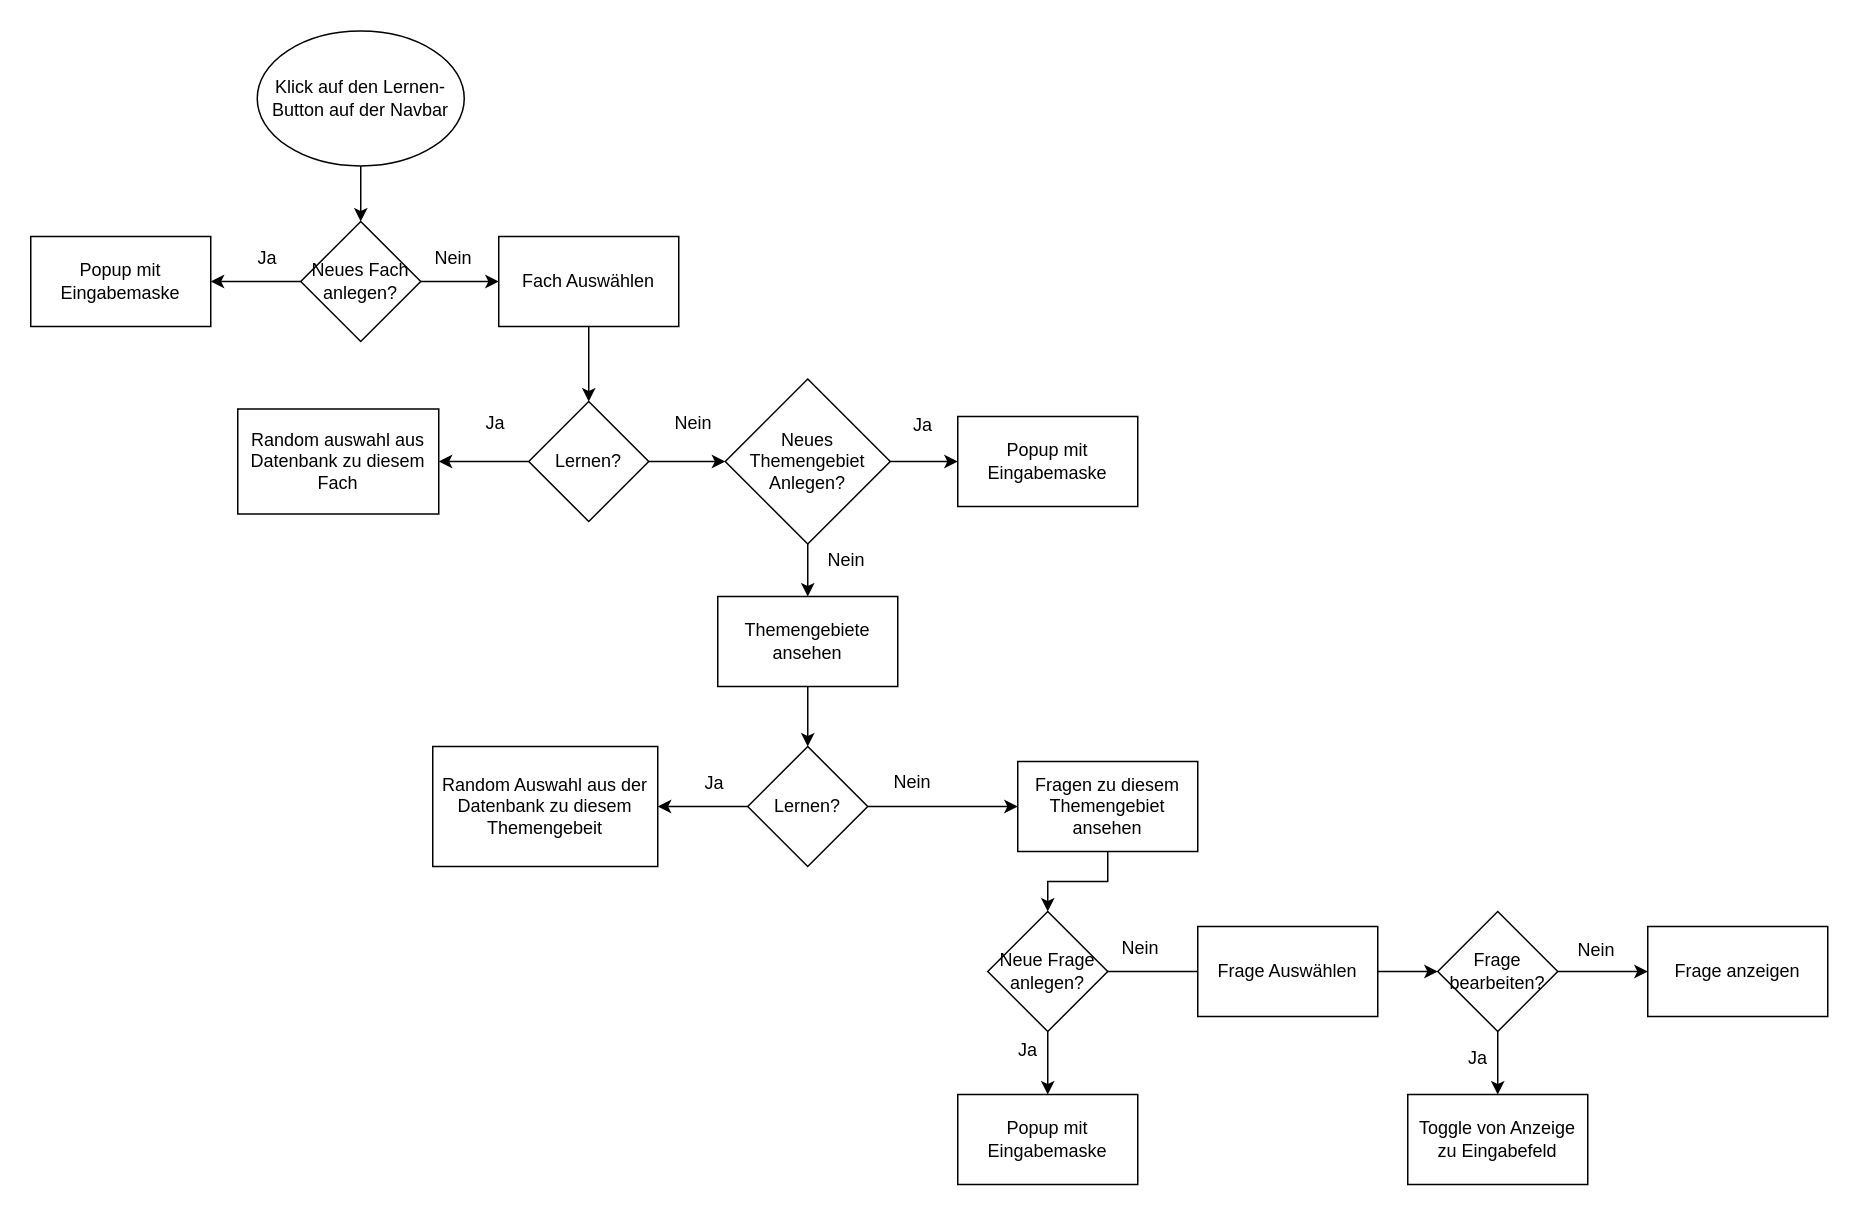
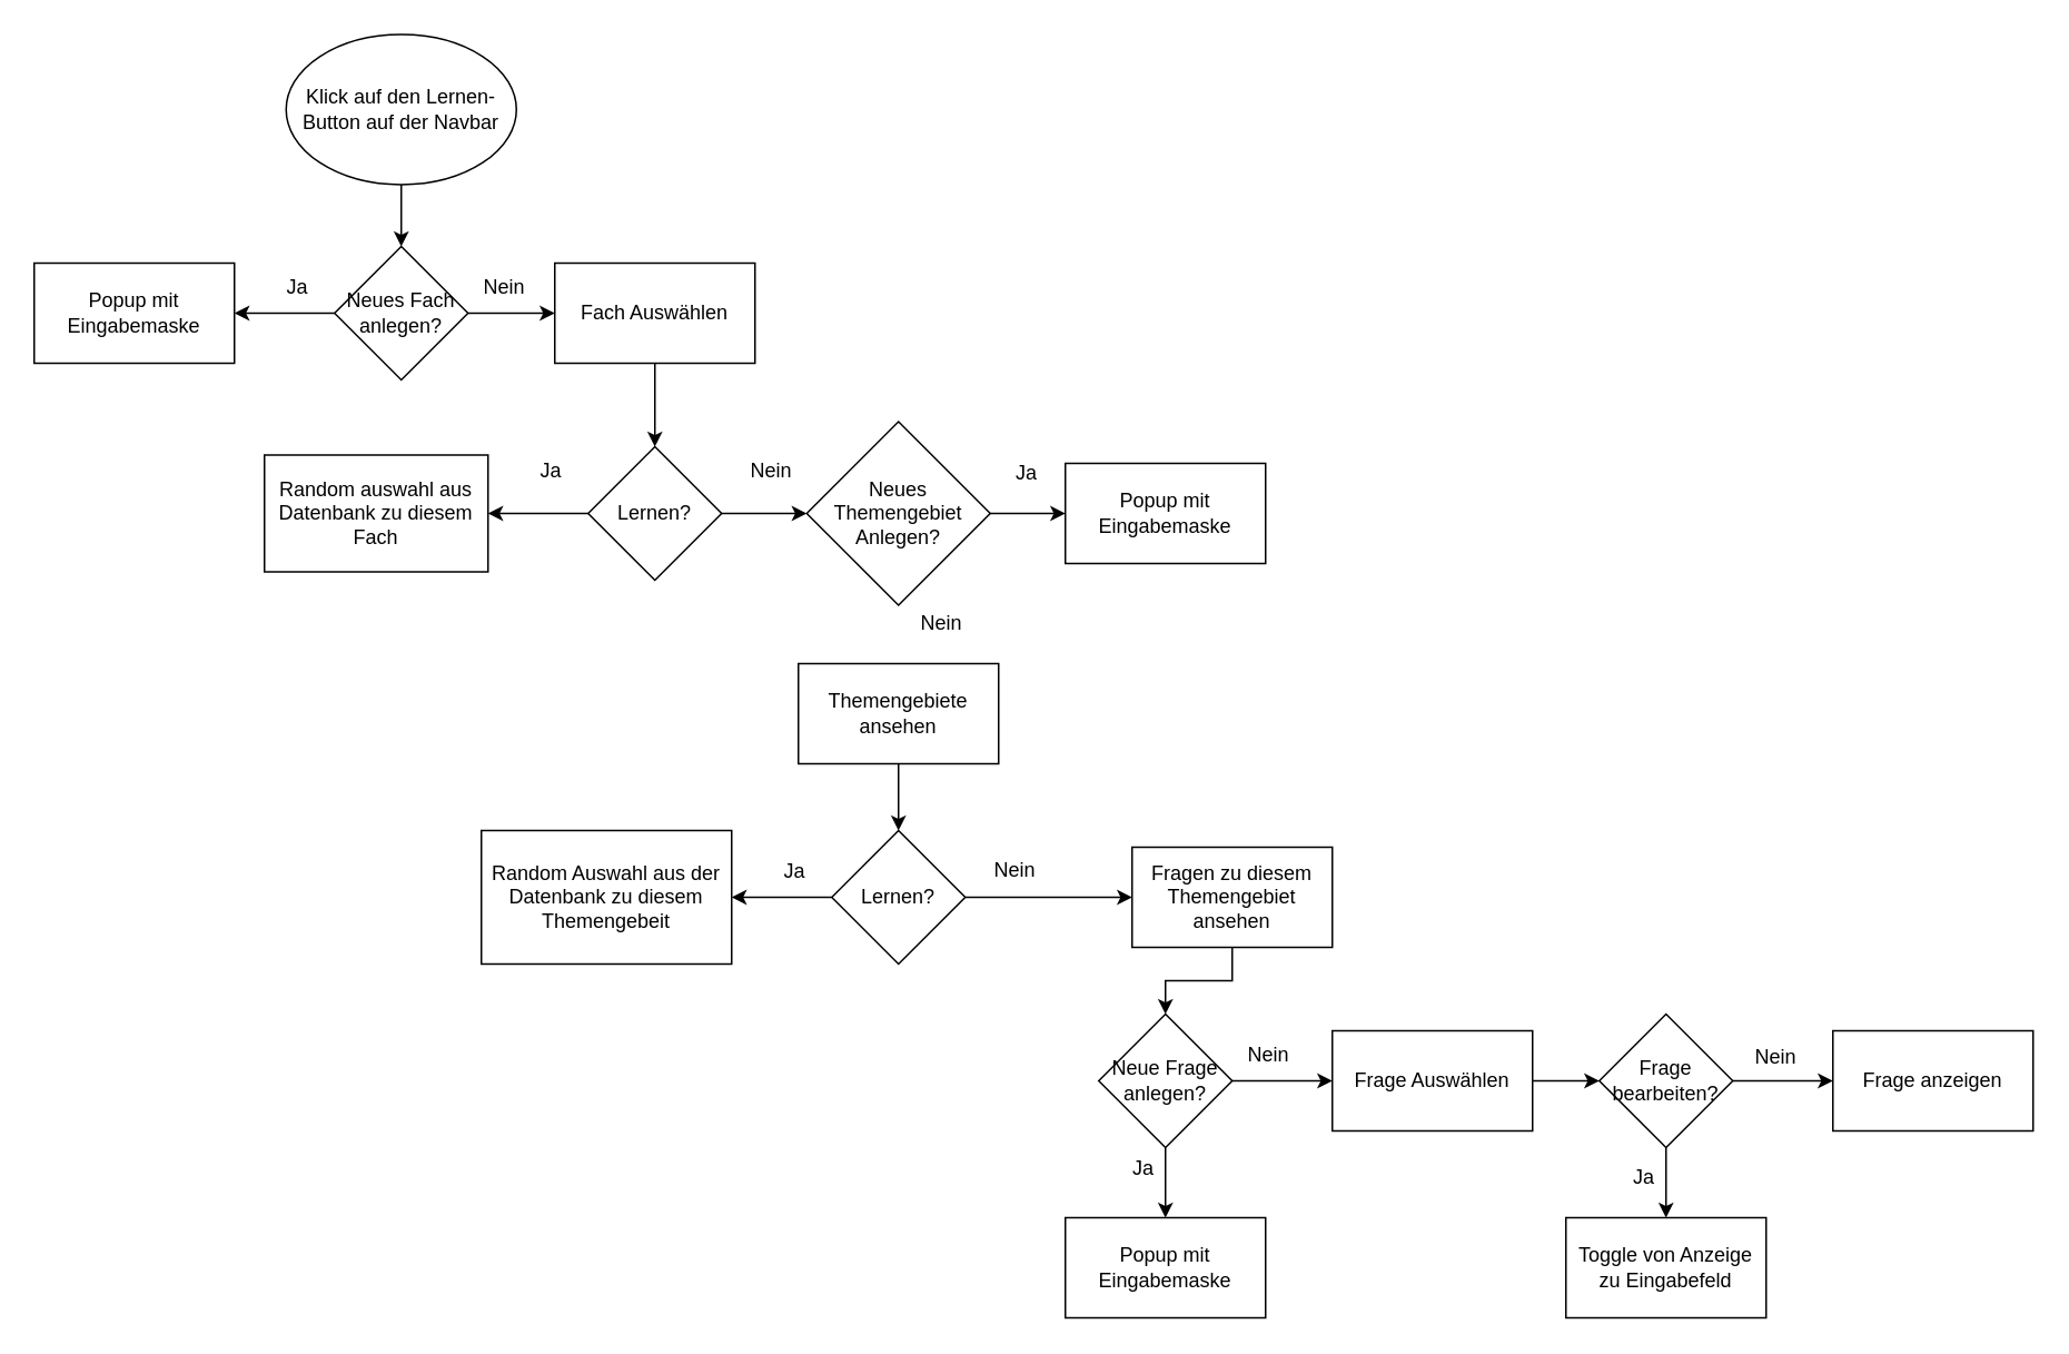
  <mxCell id="0" />
  <mxCell id="1" parent="0" />
  <mxCell id="2" value="" style="edgeStyle=orthogonalEdgeStyle;rounded=0;orthogonalLoop=1;jettySize=auto;html=1;" edge="1" parent="1" source="4" target="5"><mxGeometry relative="1" as="geometry" /></mxCell>
  <mxCell id="3" value="" style="edgeStyle=orthogonalEdgeStyle;rounded=0;orthogonalLoop=1;jettySize=auto;html=1;" edge="1" parent="1" source="4" target="21"><mxGeometry relative="1" as="geometry" /></mxCell>
  <mxCell id="4" value="Lernen?" style="rhombus;whiteSpace=wrap;html=1;rounded=0;" vertex="1" parent="1"><mxGeometry x="352" y="267" width="80" height="80" as="geometry" /></mxCell>
  <mxCell id="5" value="Random auswahl aus Datenbank zu diesem Fach" style="whiteSpace=wrap;html=1;rounded=0;" vertex="1" parent="1"><mxGeometry x="158" y="272" width="134" height="70" as="geometry" /></mxCell>
  <mxCell id="6" value="Ja" style="text;html=1;strokeColor=none;fillColor=none;align=center;verticalAlign=middle;whiteSpace=wrap;rounded=0;" vertex="1" parent="1"><mxGeometry x="300" y="267" width="60" height="30" as="geometry" /></mxCell>
  <mxCell id="7" value="" style="edgeStyle=orthogonalEdgeStyle;rounded=0;orthogonalLoop=1;jettySize=auto;html=1;" edge="1" parent="1" source="8" target="14"><mxGeometry relative="1" as="geometry" /></mxCell>
  <mxCell id="8" value="Themengebiete ansehen" style="whiteSpace=wrap;html=1;rounded=0;" vertex="1" parent="1"><mxGeometry x="478" y="397" width="120" height="60" as="geometry" /></mxCell>
  <mxCell id="9" value="" style="edgeStyle=orthogonalEdgeStyle;rounded=0;orthogonalLoop=1;jettySize=auto;html=1;" edge="1" parent="1" source="10" target="4"><mxGeometry relative="1" as="geometry" /></mxCell>
  <mxCell id="10" value="Fach Auswählen" style="whiteSpace=wrap;html=1;rounded=0;" vertex="1" parent="1"><mxGeometry x="332" y="157" width="120" height="60" as="geometry" /></mxCell>
  <mxCell id="11" value="Nein" style="text;html=1;strokeColor=none;fillColor=none;align=center;verticalAlign=middle;whiteSpace=wrap;rounded=0;" vertex="1" parent="1"><mxGeometry x="432" y="267" width="60" height="30" as="geometry" /></mxCell>
  <mxCell id="12" value="" style="edgeStyle=orthogonalEdgeStyle;rounded=0;orthogonalLoop=1;jettySize=auto;html=1;" edge="1" parent="1" source="14" target="15"><mxGeometry relative="1" as="geometry" /></mxCell>
  <mxCell id="13" value="" style="edgeStyle=orthogonalEdgeStyle;rounded=0;orthogonalLoop=1;jettySize=auto;html=1;" edge="1" parent="1" source="14" target="18"><mxGeometry relative="1" as="geometry" /></mxCell>
  <mxCell id="14" value="Lernen?" style="rhombus;whiteSpace=wrap;html=1;rounded=0;" vertex="1" parent="1"><mxGeometry x="498" y="497" width="80" height="80" as="geometry" /></mxCell>
  <mxCell id="15" value="Random Auswahl aus der Datenbank zu diesem Themengebeit" style="whiteSpace=wrap;html=1;rounded=0;" vertex="1" parent="1"><mxGeometry x="288" y="497" width="150" height="80" as="geometry" /></mxCell>
  <mxCell id="16" value="Ja" style="text;html=1;strokeColor=none;fillColor=none;align=center;verticalAlign=middle;whiteSpace=wrap;rounded=0;" vertex="1" parent="1"><mxGeometry x="446" y="507" width="60" height="30" as="geometry" /></mxCell>
  <mxCell id="17" value="" style="edgeStyle=orthogonalEdgeStyle;rounded=0;orthogonalLoop=1;jettySize=auto;html=1;" edge="1" parent="1" source="18" target="36"><mxGeometry relative="1" as="geometry" /></mxCell>
  <mxCell id="18" value="Fragen zu diesem Themengebiet ansehen" style="whiteSpace=wrap;html=1;rounded=0;" vertex="1" parent="1"><mxGeometry x="678" y="507" width="120" height="60" as="geometry" /></mxCell>
  <mxCell id="19" value="" style="edgeStyle=orthogonalEdgeStyle;rounded=0;orthogonalLoop=1;jettySize=auto;html=1;" edge="1" parent="1" source="21" target="28"><mxGeometry relative="1" as="geometry" /></mxCell>
- <mxCell id="20" value="" style="edgeStyle=orthogonalEdgeStyle;rounded=0;orthogonalLoop=1;jettySize=auto;html=1;" edge="1" parent="1" source="21" target="8"><mxGeometry relative="1" as="geometry" /></mxCell>
  <mxCell id="21" value="Neues Themengebiet Anlegen?" style="rhombus;whiteSpace=wrap;html=1;rounded=0;" vertex="1" parent="1"><mxGeometry x="483" y="252" width="110" height="110" as="geometry" /></mxCell>
  <mxCell id="22" value="" style="edgeStyle=orthogonalEdgeStyle;rounded=0;orthogonalLoop=1;jettySize=auto;html=1;" edge="1" parent="1" source="24" target="25"><mxGeometry relative="1" as="geometry" /></mxCell>
  <mxCell id="23" value="" style="edgeStyle=orthogonalEdgeStyle;rounded=0;orthogonalLoop=1;jettySize=auto;html=1;" edge="1" parent="1" source="24" target="10"><mxGeometry relative="1" as="geometry" /></mxCell>
  <mxCell id="24" value="Neues Fach anlegen?" style="rhombus;whiteSpace=wrap;html=1;rounded=0;" vertex="1" parent="1"><mxGeometry x="200" y="147" width="80" height="80" as="geometry" /></mxCell>
  <mxCell id="25" value="Popup mit Eingabemaske" style="whiteSpace=wrap;html=1;rounded=0;" vertex="1" parent="1"><mxGeometry x="20" y="157" width="120" height="60" as="geometry" /></mxCell>
  <mxCell id="26" value="Ja" style="text;html=1;strokeColor=none;fillColor=none;align=center;verticalAlign=middle;whiteSpace=wrap;rounded=0;" vertex="1" parent="1"><mxGeometry x="148" y="157" width="60" height="30" as="geometry" /></mxCell>
  <mxCell id="27" value="Nein" style="text;html=1;strokeColor=none;fillColor=none;align=center;verticalAlign=middle;whiteSpace=wrap;rounded=0;" vertex="1" parent="1"><mxGeometry x="272" y="157" width="60" height="30" as="geometry" /></mxCell>
  <mxCell id="28" value="Popup mit Eingabemaske" style="whiteSpace=wrap;html=1;rounded=0;" vertex="1" parent="1"><mxGeometry x="638" y="277" width="120" height="60" as="geometry" /></mxCell>
  <mxCell id="29" style="edgeStyle=orthogonalEdgeStyle;rounded=0;orthogonalLoop=1;jettySize=auto;html=1;entryX=0.5;entryY=0;entryDx=0;entryDy=0;" edge="1" parent="1" source="30" target="24"><mxGeometry relative="1" as="geometry" /></mxCell>
  <mxCell id="30" value="Klick auf den Lernen- Button auf der Navbar" style="ellipse;whiteSpace=wrap;html=1;" vertex="1" parent="1"><mxGeometry x="171" y="20" width="138" height="90" as="geometry" /></mxCell>
  <mxCell id="31" value="Ja" style="text;html=1;strokeColor=none;fillColor=none;align=center;verticalAlign=middle;whiteSpace=wrap;rounded=0;" vertex="1" parent="1"><mxGeometry x="585" y="268" width="60" height="30" as="geometry" /></mxCell>
  <mxCell id="32" value="Nein" style="text;html=1;strokeColor=none;fillColor=none;align=center;verticalAlign=middle;whiteSpace=wrap;rounded=0;" vertex="1" parent="1"><mxGeometry x="534" y="358" width="60" height="30" as="geometry" /></mxCell>
  <mxCell id="33" value="Nein" style="text;html=1;strokeColor=none;fillColor=none;align=center;verticalAlign=middle;whiteSpace=wrap;rounded=0;" vertex="1" parent="1"><mxGeometry x="578" y="506" width="60" height="30" as="geometry" /></mxCell>
  <mxCell id="34" value="" style="edgeStyle=orthogonalEdgeStyle;rounded=0;orthogonalLoop=1;jettySize=auto;html=1;" edge="1" parent="1" source="36" target="37"><mxGeometry relative="1" as="geometry" /></mxCell>
- <mxCell id="35" value="" style="edgeStyle=orthogonalEdgeStyle;rounded=0;orthogonalLoop=1;jettySize=auto;html=1;endArrow=none;" edge="1" parent="1" source="36" target="39"><mxGeometry relative="1" as="geometry" /></mxCell>
+ <mxCell id="35" value="" style="edgeStyle=orthogonalEdgeStyle;rounded=0;orthogonalLoop=1;jettySize=auto;html=1;" edge="1" parent="1" source="36" target="39"><mxGeometry relative="1" as="geometry" /></mxCell>
  <mxCell id="36" value="Neue Frage anlegen?" style="rhombus;whiteSpace=wrap;html=1;rounded=0;" vertex="1" parent="1"><mxGeometry x="658" y="607" width="80" height="80" as="geometry" /></mxCell>
  <mxCell id="37" value="Popup mit Eingabemaske" style="whiteSpace=wrap;html=1;rounded=0;" vertex="1" parent="1"><mxGeometry x="638" y="729" width="120" height="60" as="geometry" /></mxCell>
  <mxCell id="38" value="" style="edgeStyle=orthogonalEdgeStyle;rounded=0;orthogonalLoop=1;jettySize=auto;html=1;" edge="1" parent="1" source="39" target="42"><mxGeometry relative="1" as="geometry" /></mxCell>
  <mxCell id="39" value="Frage Auswählen" style="whiteSpace=wrap;html=1;rounded=0;" vertex="1" parent="1"><mxGeometry x="798" y="617" width="120" height="60" as="geometry" /></mxCell>
  <mxCell id="40" value="" style="edgeStyle=orthogonalEdgeStyle;rounded=0;orthogonalLoop=1;jettySize=auto;html=1;" edge="1" parent="1" source="42" target="43"><mxGeometry relative="1" as="geometry" /></mxCell>
  <mxCell id="41" value="" style="edgeStyle=orthogonalEdgeStyle;rounded=0;orthogonalLoop=1;jettySize=auto;html=1;" edge="1" parent="1" source="42" target="44"><mxGeometry relative="1" as="geometry" /></mxCell>
  <mxCell id="42" value="Frage bearbeiten?" style="rhombus;whiteSpace=wrap;html=1;rounded=0;" vertex="1" parent="1"><mxGeometry x="958" y="607" width="80" height="80" as="geometry" /></mxCell>
  <mxCell id="43" value="Toggle von Anzeige zu Eingabefeld" style="whiteSpace=wrap;html=1;rounded=0;" vertex="1" parent="1"><mxGeometry x="938" y="729" width="120" height="60" as="geometry" /></mxCell>
  <mxCell id="44" value="Frage anzeigen" style="whiteSpace=wrap;html=1;rounded=0;" vertex="1" parent="1"><mxGeometry x="1098" y="617" width="120" height="60" as="geometry" /></mxCell>
  <mxCell id="45" value="Ja" style="text;html=1;strokeColor=none;fillColor=none;align=center;verticalAlign=middle;whiteSpace=wrap;rounded=0;" vertex="1" parent="1"><mxGeometry x="655" y="685" width="60" height="30" as="geometry" /></mxCell>
  <mxCell id="46" value="Nein" style="text;html=1;strokeColor=none;fillColor=none;align=center;verticalAlign=middle;whiteSpace=wrap;rounded=0;" vertex="1" parent="1"><mxGeometry x="730" y="617" width="60" height="30" as="geometry" /></mxCell>
  <mxCell id="47" value="Ja" style="text;html=1;strokeColor=none;fillColor=none;align=center;verticalAlign=middle;whiteSpace=wrap;rounded=0;" vertex="1" parent="1"><mxGeometry x="955" y="690" width="60" height="30" as="geometry" /></mxCell>
  <mxCell id="48" value="Nein" style="text;html=1;strokeColor=none;fillColor=none;align=center;verticalAlign=middle;whiteSpace=wrap;rounded=0;" vertex="1" parent="1"><mxGeometry x="1034" y="618" width="60" height="30" as="geometry" /></mxCell>
